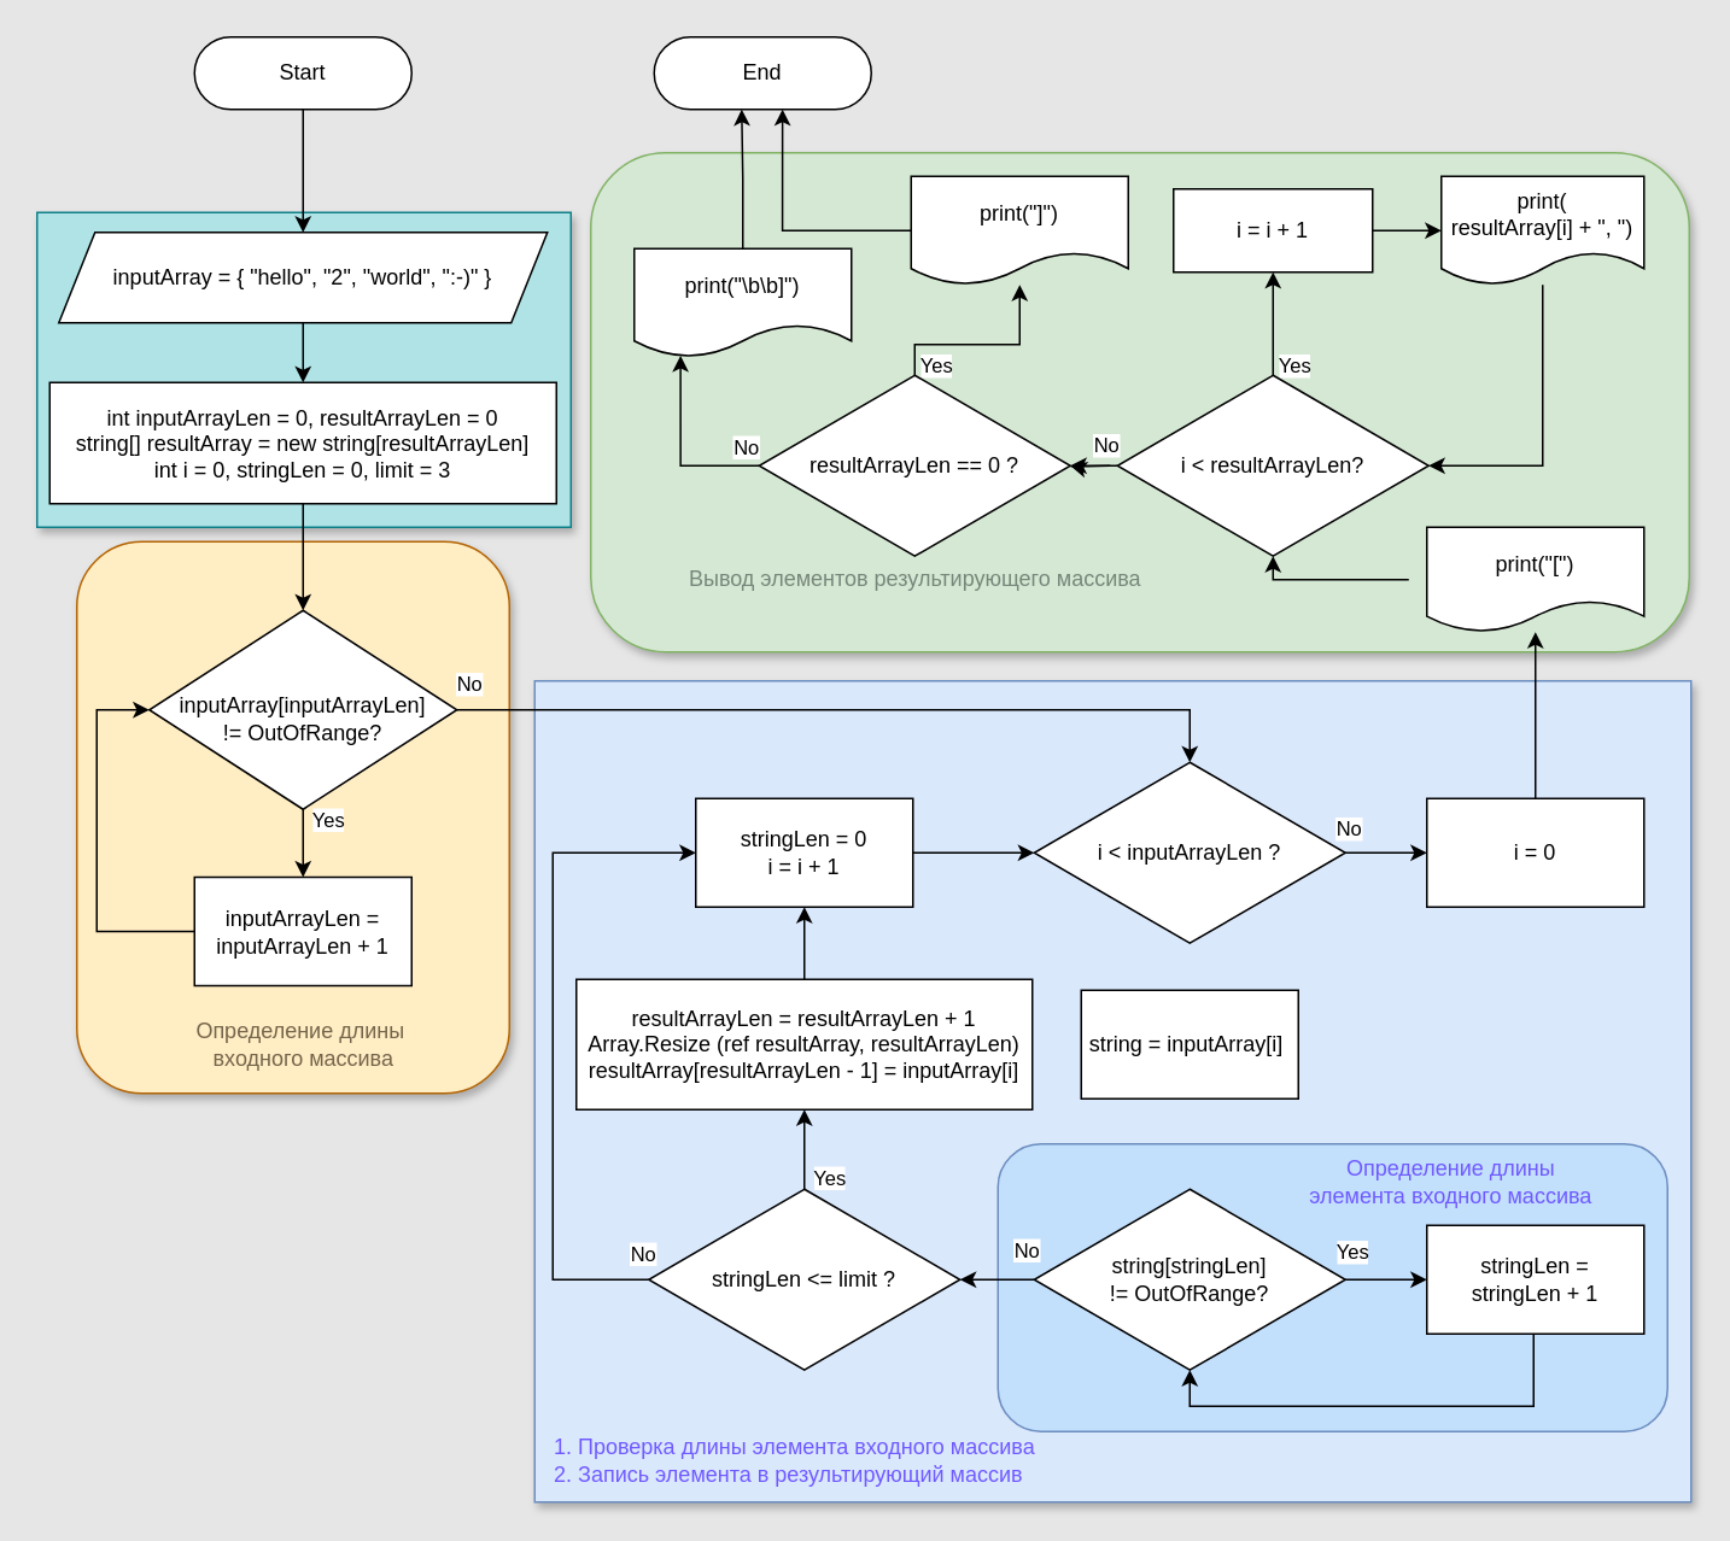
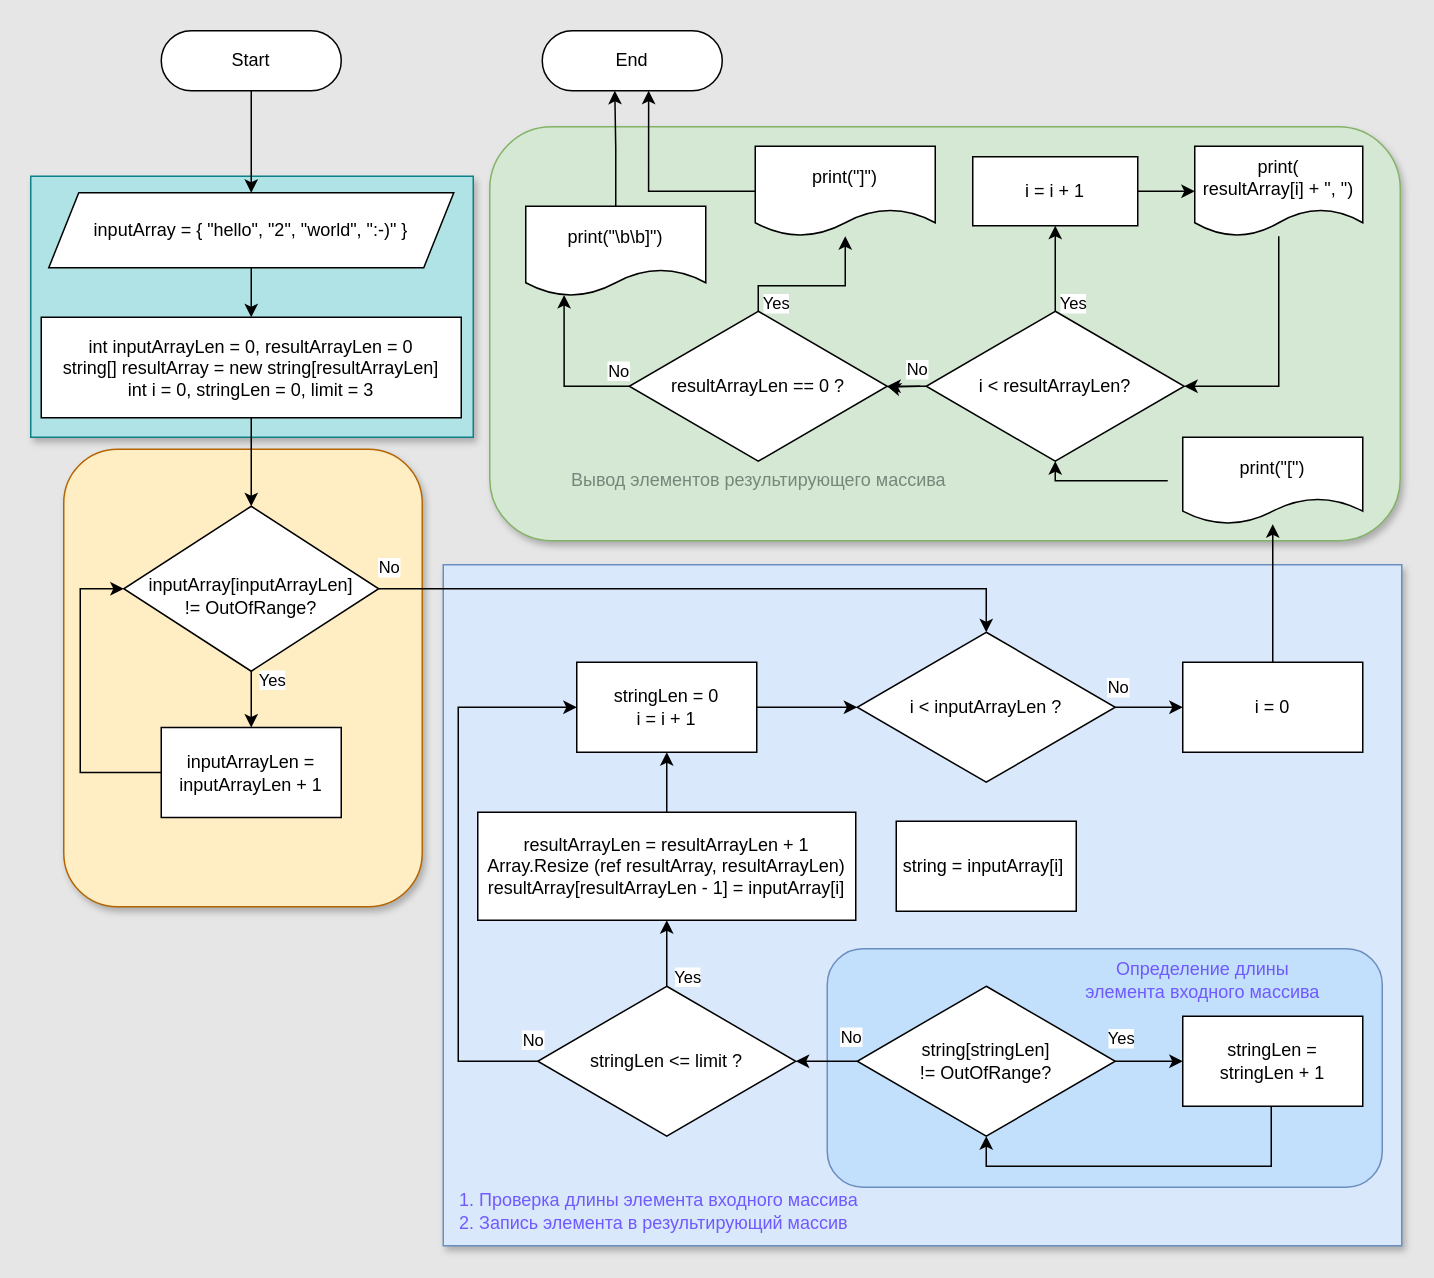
  <mxCell id="0" />
  <mxCell id="1" parent="0" />
  <mxCell id="2" value="" style="rounded=0;whiteSpace=wrap;html=1;fillColor=#b0e3e6;strokeColor=#0e8088;shadow=1;" parent="1" vertex="1"><mxGeometry x="20" y="117" width="295" height="174" as="geometry" /></mxCell>
  <mxCell id="3" value="" style="rounded=0;whiteSpace=wrap;html=1;fillColor=#dae8fc;strokeColor=#6c8ebf;shadow=1;glass=0;" parent="1" vertex="1"><mxGeometry x="295" y="376" width="639" height="454" as="geometry" /></mxCell>
  <mxCell id="4" value="" style="rounded=1;whiteSpace=wrap;html=1;fillColor=#C2DFFC;strokeColor=#6c8ebf;" parent="1" vertex="1"><mxGeometry x="551" y="632" width="370" height="159" as="geometry" /></mxCell>
  <mxCell id="5" value="" style="rounded=1;whiteSpace=wrap;html=1;fillColor=#FFEDC4;strokeColor=#b46504;shadow=1;" parent="1" vertex="1"><mxGeometry x="42" y="299" width="239" height="305" as="geometry" /></mxCell>
  <mxCell id="6" value="" style="rounded=1;whiteSpace=wrap;html=1;fillColor=#d5e8d4;strokeColor=#82b366;shadow=1;" parent="1" vertex="1"><mxGeometry x="326" y="84" width="607" height="276" as="geometry" /></mxCell>
  <mxCell id="7" style="edgeStyle=orthogonalEdgeStyle;rounded=0;orthogonalLoop=1;jettySize=auto;html=1;entryX=0.5;entryY=0;entryDx=0;entryDy=0;" parent="1" source="8" target="13" edge="1"><mxGeometry relative="1" as="geometry" /></mxCell>
  <mxCell id="8" value="Start" style="rounded=1;whiteSpace=wrap;html=1;arcSize=50;" parent="1" vertex="1"><mxGeometry x="107" y="20" width="120" height="40" as="geometry" /></mxCell>
  <mxCell id="9" value="End" style="rounded=1;whiteSpace=wrap;html=1;arcSize=50;" parent="1" vertex="1"><mxGeometry x="361" y="20" width="120" height="40" as="geometry" /></mxCell>
  <mxCell id="10" style="edgeStyle=orthogonalEdgeStyle;rounded=0;orthogonalLoop=1;jettySize=auto;html=1;entryX=0.5;entryY=0;entryDx=0;entryDy=0;" parent="1" source="11" target="16" edge="1"><mxGeometry relative="1" as="geometry" /></mxCell>
  <mxCell id="11" value="int inputArrayLen = 0, resultArrayLen = 0&lt;br&gt;string[] resultArray = new string[resultArrayLen]&lt;br&gt;int i = 0, stringLen = 0, limit = 3" style="rounded=0;whiteSpace=wrap;html=1;" parent="1" vertex="1"><mxGeometry x="27" y="211" width="280" height="67" as="geometry" /></mxCell>
  <mxCell id="12" style="edgeStyle=orthogonalEdgeStyle;rounded=0;orthogonalLoop=1;jettySize=auto;html=1;entryX=0.5;entryY=0;entryDx=0;entryDy=0;" parent="1" source="13" target="11" edge="1"><mxGeometry relative="1" as="geometry" /></mxCell>
  <mxCell id="13" value="inputArray = { &quot;hello&quot;, &quot;2&quot;, &quot;world&quot;, &quot;:-)&quot; }" style="shape=parallelogram;perimeter=parallelogramPerimeter;whiteSpace=wrap;html=1;fixedSize=1;" parent="1" vertex="1"><mxGeometry x="32" y="128" width="270" height="50" as="geometry" /></mxCell>
  <mxCell id="14" value="No" style="edgeStyle=orthogonalEdgeStyle;rounded=0;orthogonalLoop=1;jettySize=auto;html=1;entryX=0.5;entryY=0;entryDx=0;entryDy=0;" parent="1" source="16" target="20" edge="1"><mxGeometry x="-0.968" y="14" relative="1" as="geometry"><mxPoint x="307" y="392" as="targetPoint" /><mxPoint as="offset" /></mxGeometry></mxCell>
  <mxCell id="15" value="Yes" style="edgeStyle=orthogonalEdgeStyle;rounded=0;orthogonalLoop=1;jettySize=auto;html=1;" parent="1" source="16" target="18" edge="1"><mxGeometry x="-0.718" y="14" relative="1" as="geometry"><mxPoint as="offset" /></mxGeometry></mxCell>
  <mxCell id="16" value="inputArray[inputArrayLen] &lt;br&gt;!= OutOfRange?" style="rhombus;whiteSpace=wrap;html=1;spacingBottom=-10;" parent="1" vertex="1"><mxGeometry x="82" y="337" width="170" height="110" as="geometry" /></mxCell>
  <mxCell id="17" style="edgeStyle=orthogonalEdgeStyle;rounded=0;orthogonalLoop=1;jettySize=auto;html=1;entryX=0;entryY=0.5;entryDx=0;entryDy=0;exitX=0;exitY=0.5;exitDx=0;exitDy=0;" parent="1" source="18" target="16" edge="1"><mxGeometry relative="1" as="geometry"><Array as="points"><mxPoint x="53" y="515" /><mxPoint x="53" y="392" /></Array></mxGeometry></mxCell>
  <mxCell id="18" value="inputArrayLen = inputArrayLen + 1" style="whiteSpace=wrap;html=1;" parent="1" vertex="1"><mxGeometry x="107" y="484.5" width="120" height="60" as="geometry" /></mxCell>
  <mxCell id="19" value="No" style="edgeStyle=orthogonalEdgeStyle;rounded=0;orthogonalLoop=1;jettySize=auto;html=1;" parent="1" source="20" target="24" edge="1"><mxGeometry x="-0.918" y="13" relative="1" as="geometry"><mxPoint as="offset" /></mxGeometry></mxCell>
  <mxCell id="20" value="i &amp;lt; inputArrayLen ?" style="rhombus;whiteSpace=wrap;html=1;" parent="1" vertex="1"><mxGeometry x="571" y="421" width="172" height="100" as="geometry" /></mxCell>
  <mxCell id="21" value="" style="edgeStyle=orthogonalEdgeStyle;rounded=0;orthogonalLoop=1;jettySize=auto;html=1;exitX=0;exitY=0.5;exitDx=0;exitDy=0;entryX=0.5;entryY=1;entryDx=0;entryDy=0;" parent="1" target="41" edge="1"><mxGeometry relative="1" as="geometry"><mxPoint x="778" y="320" as="sourcePoint" /><Array as="points"><mxPoint x="703" y="320" /></Array></mxGeometry></mxCell>
  <mxCell id="22" value="print(&quot;[&quot;)" style="shape=document;whiteSpace=wrap;html=1;boundedLbl=1;" parent="1" vertex="1"><mxGeometry x="788" y="291" width="120" height="58" as="geometry" /></mxCell>
  <mxCell id="23" value="" style="edgeStyle=orthogonalEdgeStyle;rounded=0;orthogonalLoop=1;jettySize=auto;html=1;" parent="1" source="24" target="22" edge="1"><mxGeometry relative="1" as="geometry" /></mxCell>
  <mxCell id="24" value="i = 0" style="whiteSpace=wrap;html=1;" parent="1" vertex="1"><mxGeometry x="788" y="441" width="120" height="60" as="geometry" /></mxCell>
  <mxCell id="25" value="Yes" style="edgeStyle=orthogonalEdgeStyle;rounded=0;orthogonalLoop=1;jettySize=auto;html=1;" parent="1" source="27" target="30" edge="1"><mxGeometry x="-0.822" y="15" relative="1" as="geometry"><mxPoint as="offset" /></mxGeometry></mxCell>
  <mxCell id="26" value="No" style="edgeStyle=orthogonalEdgeStyle;rounded=0;orthogonalLoop=1;jettySize=auto;html=1;" parent="1" source="27" target="33" edge="1"><mxGeometry x="-0.805" y="-16" relative="1" as="geometry"><mxPoint as="offset" /></mxGeometry></mxCell>
  <mxCell id="27" value="string[stringLen]&lt;br&gt;!= OutOfRange?" style="rhombus;whiteSpace=wrap;html=1;" parent="1" vertex="1"><mxGeometry x="571" y="657" width="172" height="100" as="geometry" /></mxCell>
  <mxCell id="28" value="string = inputArray[i]&amp;nbsp;" style="rounded=0;whiteSpace=wrap;html=1;" parent="1" vertex="1"><mxGeometry x="597" y="547" width="120" height="60" as="geometry" /></mxCell>
  <mxCell id="29" style="edgeStyle=orthogonalEdgeStyle;rounded=0;orthogonalLoop=1;jettySize=auto;html=1;entryX=0.5;entryY=1;entryDx=0;entryDy=0;" parent="1" source="30" target="27" edge="1"><mxGeometry relative="1" as="geometry"><Array as="points"><mxPoint x="847" y="777" /><mxPoint x="657" y="777" /></Array></mxGeometry></mxCell>
  <mxCell id="30" value="stringLen = &lt;br&gt;stringLen + 1" style="whiteSpace=wrap;html=1;" parent="1" vertex="1"><mxGeometry x="788" y="677" width="120" height="60" as="geometry" /></mxCell>
  <mxCell id="31" value="Yes" style="edgeStyle=orthogonalEdgeStyle;rounded=0;orthogonalLoop=1;jettySize=auto;html=1;entryX=0.5;entryY=1;entryDx=0;entryDy=0;" parent="1" source="33" target="35" edge="1"><mxGeometry x="-0.733" y="-14" relative="1" as="geometry"><mxPoint as="offset" /></mxGeometry></mxCell>
  <mxCell id="32" value="No" style="edgeStyle=orthogonalEdgeStyle;rounded=0;orthogonalLoop=1;jettySize=auto;html=1;entryX=0;entryY=0.5;entryDx=0;entryDy=0;" parent="1" source="33" target="37" edge="1"><mxGeometry x="-0.981" y="-14" relative="1" as="geometry"><Array as="points"><mxPoint x="305" y="707" /><mxPoint x="305" y="471" /></Array><mxPoint as="offset" /></mxGeometry></mxCell>
  <mxCell id="33" value="stringLen &amp;lt;= limit ?" style="rhombus;whiteSpace=wrap;html=1;" parent="1" vertex="1"><mxGeometry x="358" y="657" width="172" height="100" as="geometry" /></mxCell>
  <mxCell id="34" value="" style="edgeStyle=orthogonalEdgeStyle;rounded=0;orthogonalLoop=1;jettySize=auto;html=1;" parent="1" source="35" target="37" edge="1"><mxGeometry relative="1" as="geometry" /></mxCell>
  <mxCell id="35" value="resultArrayLen = resultArrayLen + 1&lt;br&gt;Array.Resize (ref resultArray, resultArrayLen)&lt;br&gt;resultArray[resultArrayLen - 1] = inputArray[i]" style="whiteSpace=wrap;html=1;" parent="1" vertex="1"><mxGeometry x="318" y="541" width="252" height="72" as="geometry" /></mxCell>
  <mxCell id="36" value="" style="edgeStyle=orthogonalEdgeStyle;rounded=0;orthogonalLoop=1;jettySize=auto;html=1;" parent="1" source="37" target="20" edge="1"><mxGeometry relative="1" as="geometry" /></mxCell>
  <mxCell id="37" value="stringLen = 0&lt;br&gt;i = i + 1" style="rounded=0;whiteSpace=wrap;html=1;" parent="1" vertex="1"><mxGeometry x="384" y="441" width="120" height="60" as="geometry" /></mxCell>
  <mxCell id="38" value="Yes" style="edgeStyle=orthogonalEdgeStyle;rounded=0;orthogonalLoop=1;jettySize=auto;html=1;entryX=0.5;entryY=1;entryDx=0;entryDy=0;exitX=0.5;exitY=0;exitDx=0;exitDy=0;" parent="1" source="41" target="45" edge="1"><mxGeometry x="-0.825" y="-12" relative="1" as="geometry"><Array as="points"><mxPoint x="703" y="178" /><mxPoint x="703" y="178" /></Array><mxPoint as="offset" /></mxGeometry></mxCell>
  <mxCell id="39" value="" style="edgeStyle=orthogonalEdgeStyle;rounded=0;orthogonalLoop=1;jettySize=auto;html=1;" parent="1" target="50" edge="1"><mxGeometry relative="1" as="geometry"><mxPoint x="613" y="257" as="sourcePoint" /></mxGeometry></mxCell>
  <mxCell id="40" value="No" style="edgeStyle=orthogonalEdgeStyle;rounded=0;orthogonalLoop=1;jettySize=auto;html=1;fontColor=#000000;" parent="1" source="41" target="50" edge="1"><mxGeometry x="0.259" y="-11" relative="1" as="geometry"><mxPoint as="offset" /></mxGeometry></mxCell>
  <mxCell id="41" value="i &amp;lt; resultArrayLen?" style="rhombus;whiteSpace=wrap;html=1;" parent="1" vertex="1"><mxGeometry x="617" y="207" width="172" height="100" as="geometry" /></mxCell>
  <mxCell id="42" style="edgeStyle=orthogonalEdgeStyle;rounded=0;orthogonalLoop=1;jettySize=auto;html=1;entryX=0.403;entryY=1;entryDx=0;entryDy=0;entryPerimeter=0;fontColor=#76877A;" parent="1" source="43" target="9" edge="1"><mxGeometry relative="1" as="geometry" /></mxCell>
  <mxCell id="43" value="print(&quot;\b\b]&quot;)" style="shape=document;whiteSpace=wrap;html=1;boundedLbl=1;" parent="1" vertex="1"><mxGeometry x="350" y="137" width="120" height="60" as="geometry" /></mxCell>
  <mxCell id="44" value="" style="edgeStyle=orthogonalEdgeStyle;rounded=0;orthogonalLoop=1;jettySize=auto;html=1;entryX=0;entryY=0.5;entryDx=0;entryDy=0;" parent="1" source="45" edge="1" target="47"><mxGeometry relative="1" as="geometry"><mxPoint x="786" y="127" as="targetPoint" /></mxGeometry></mxCell>
  <mxCell id="45" value="i = i + 1" style="whiteSpace=wrap;html=1;" parent="1" vertex="1"><mxGeometry x="648" y="104" width="110" height="46" as="geometry" /></mxCell>
  <mxCell id="46" style="edgeStyle=orthogonalEdgeStyle;rounded=0;orthogonalLoop=1;jettySize=auto;html=1;entryX=1;entryY=0.5;entryDx=0;entryDy=0;" parent="1" source="47" target="41" edge="1"><mxGeometry relative="1" as="geometry"><Array as="points"><mxPoint x="852" y="257" /></Array></mxGeometry></mxCell>
  <mxCell id="47" value="print(&lt;br&gt;resultArray[i] + &quot;, &quot;)" style="shape=document;whiteSpace=wrap;html=1;boundedLbl=1;" parent="1" vertex="1"><mxGeometry x="796" y="97" width="112" height="60" as="geometry" /></mxCell>
  <mxCell id="48" value="Yes" style="edgeStyle=orthogonalEdgeStyle;rounded=0;orthogonalLoop=1;jettySize=auto;html=1;" parent="1" source="50" target="52" edge="1"><mxGeometry x="-0.463" y="-12" relative="1" as="geometry"><Array as="points"><mxPoint x="505" y="190" /><mxPoint x="563" y="190" /></Array><mxPoint as="offset" /></mxGeometry></mxCell>
  <mxCell id="49" value="No" style="edgeStyle=orthogonalEdgeStyle;rounded=0;orthogonalLoop=1;jettySize=auto;html=1;entryX=0.213;entryY=0.986;entryDx=0;entryDy=0;entryPerimeter=0;fontColor=#000000;" parent="1" source="50" target="43" edge="1"><mxGeometry x="-0.866" y="-10" relative="1" as="geometry"><Array as="points"><mxPoint x="376" y="257" /></Array><mxPoint as="offset" /></mxGeometry></mxCell>
  <mxCell id="50" value="resultArrayLen == 0 ?" style="rhombus;whiteSpace=wrap;html=1;" parent="1" vertex="1"><mxGeometry x="419" y="207" width="172" height="100" as="geometry" /></mxCell>
  <mxCell id="51" style="edgeStyle=orthogonalEdgeStyle;rounded=0;orthogonalLoop=1;jettySize=auto;html=1;entryX=0.591;entryY=1;entryDx=0;entryDy=0;entryPerimeter=0;fontColor=#76877A;" parent="1" source="52" target="9" edge="1"><mxGeometry relative="1" as="geometry" /></mxCell>
  <mxCell id="52" value="print(&quot;]&quot;)" style="shape=document;whiteSpace=wrap;html=1;boundedLbl=1;" parent="1" vertex="1"><mxGeometry x="503" y="97" width="120" height="60" as="geometry" /></mxCell>
  <mxCell id="53" value="Определение длины &lt;br&gt;элемента входного массива" style="text;html=1;align=center;verticalAlign=middle;resizable=0;points=[];autosize=1;strokeColor=none;fillColor=none;fontColor=#6F59FF;" parent="1" vertex="1"><mxGeometry x="714" y="632" width="174" height="41" as="geometry" /></mxCell>
  <mxCell id="54" value="Вывод элементов результирующего массива" style="text;html=1;align=center;verticalAlign=middle;resizable=0;points=[];autosize=1;strokeColor=none;fillColor=none;fontColor=#76877A;" parent="1" vertex="1"><mxGeometry x="371" y="307" width="268" height="26" as="geometry" /></mxCell>
  <mxCell id="55" value="1. Проверка длины элемента входного массива&lt;br&gt;2. Запись элемента в результирующий массив" style="text;html=1;align=left;verticalAlign=middle;resizable=0;points=[];autosize=1;strokeColor=none;fillColor=none;fontColor=#6F59FF;" parent="1" vertex="1"><mxGeometry x="304" y="786" width="284" height="41" as="geometry" /></mxCell>
- <mxCell id="56" value="Определение длины&amp;nbsp;&lt;br&gt;входного массива" style="text;html=1;align=center;verticalAlign=middle;resizable=0;points=[];autosize=1;strokeColor=none;fillColor=none;fontColor=#75654A;" parent="1" vertex="1"><mxGeometry x="99" y="556.5" width="136" height="41" as="geometry" /></mxCell>
